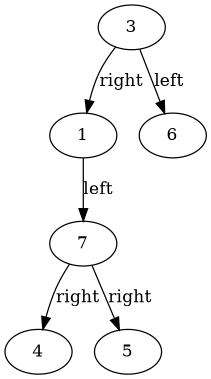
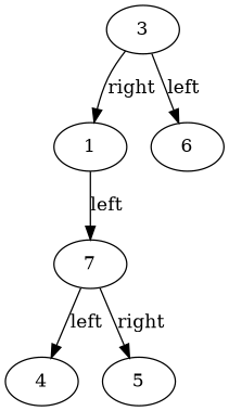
  digraph {
    n1 [label=1]
    n2 [label=7]
    n3 [label=4]
    n4 [label=5]
    n5 [label=3]
    n6 [label=6]
    n1 -> n2 [label=left]
-   n2 -> n3 [label=right]
+   n2 -> n3 [label=left]
    n2 -> n4 [label=right]
    n5 -> n1 [label=right]
    n5 -> n6 [label=left]
  }
